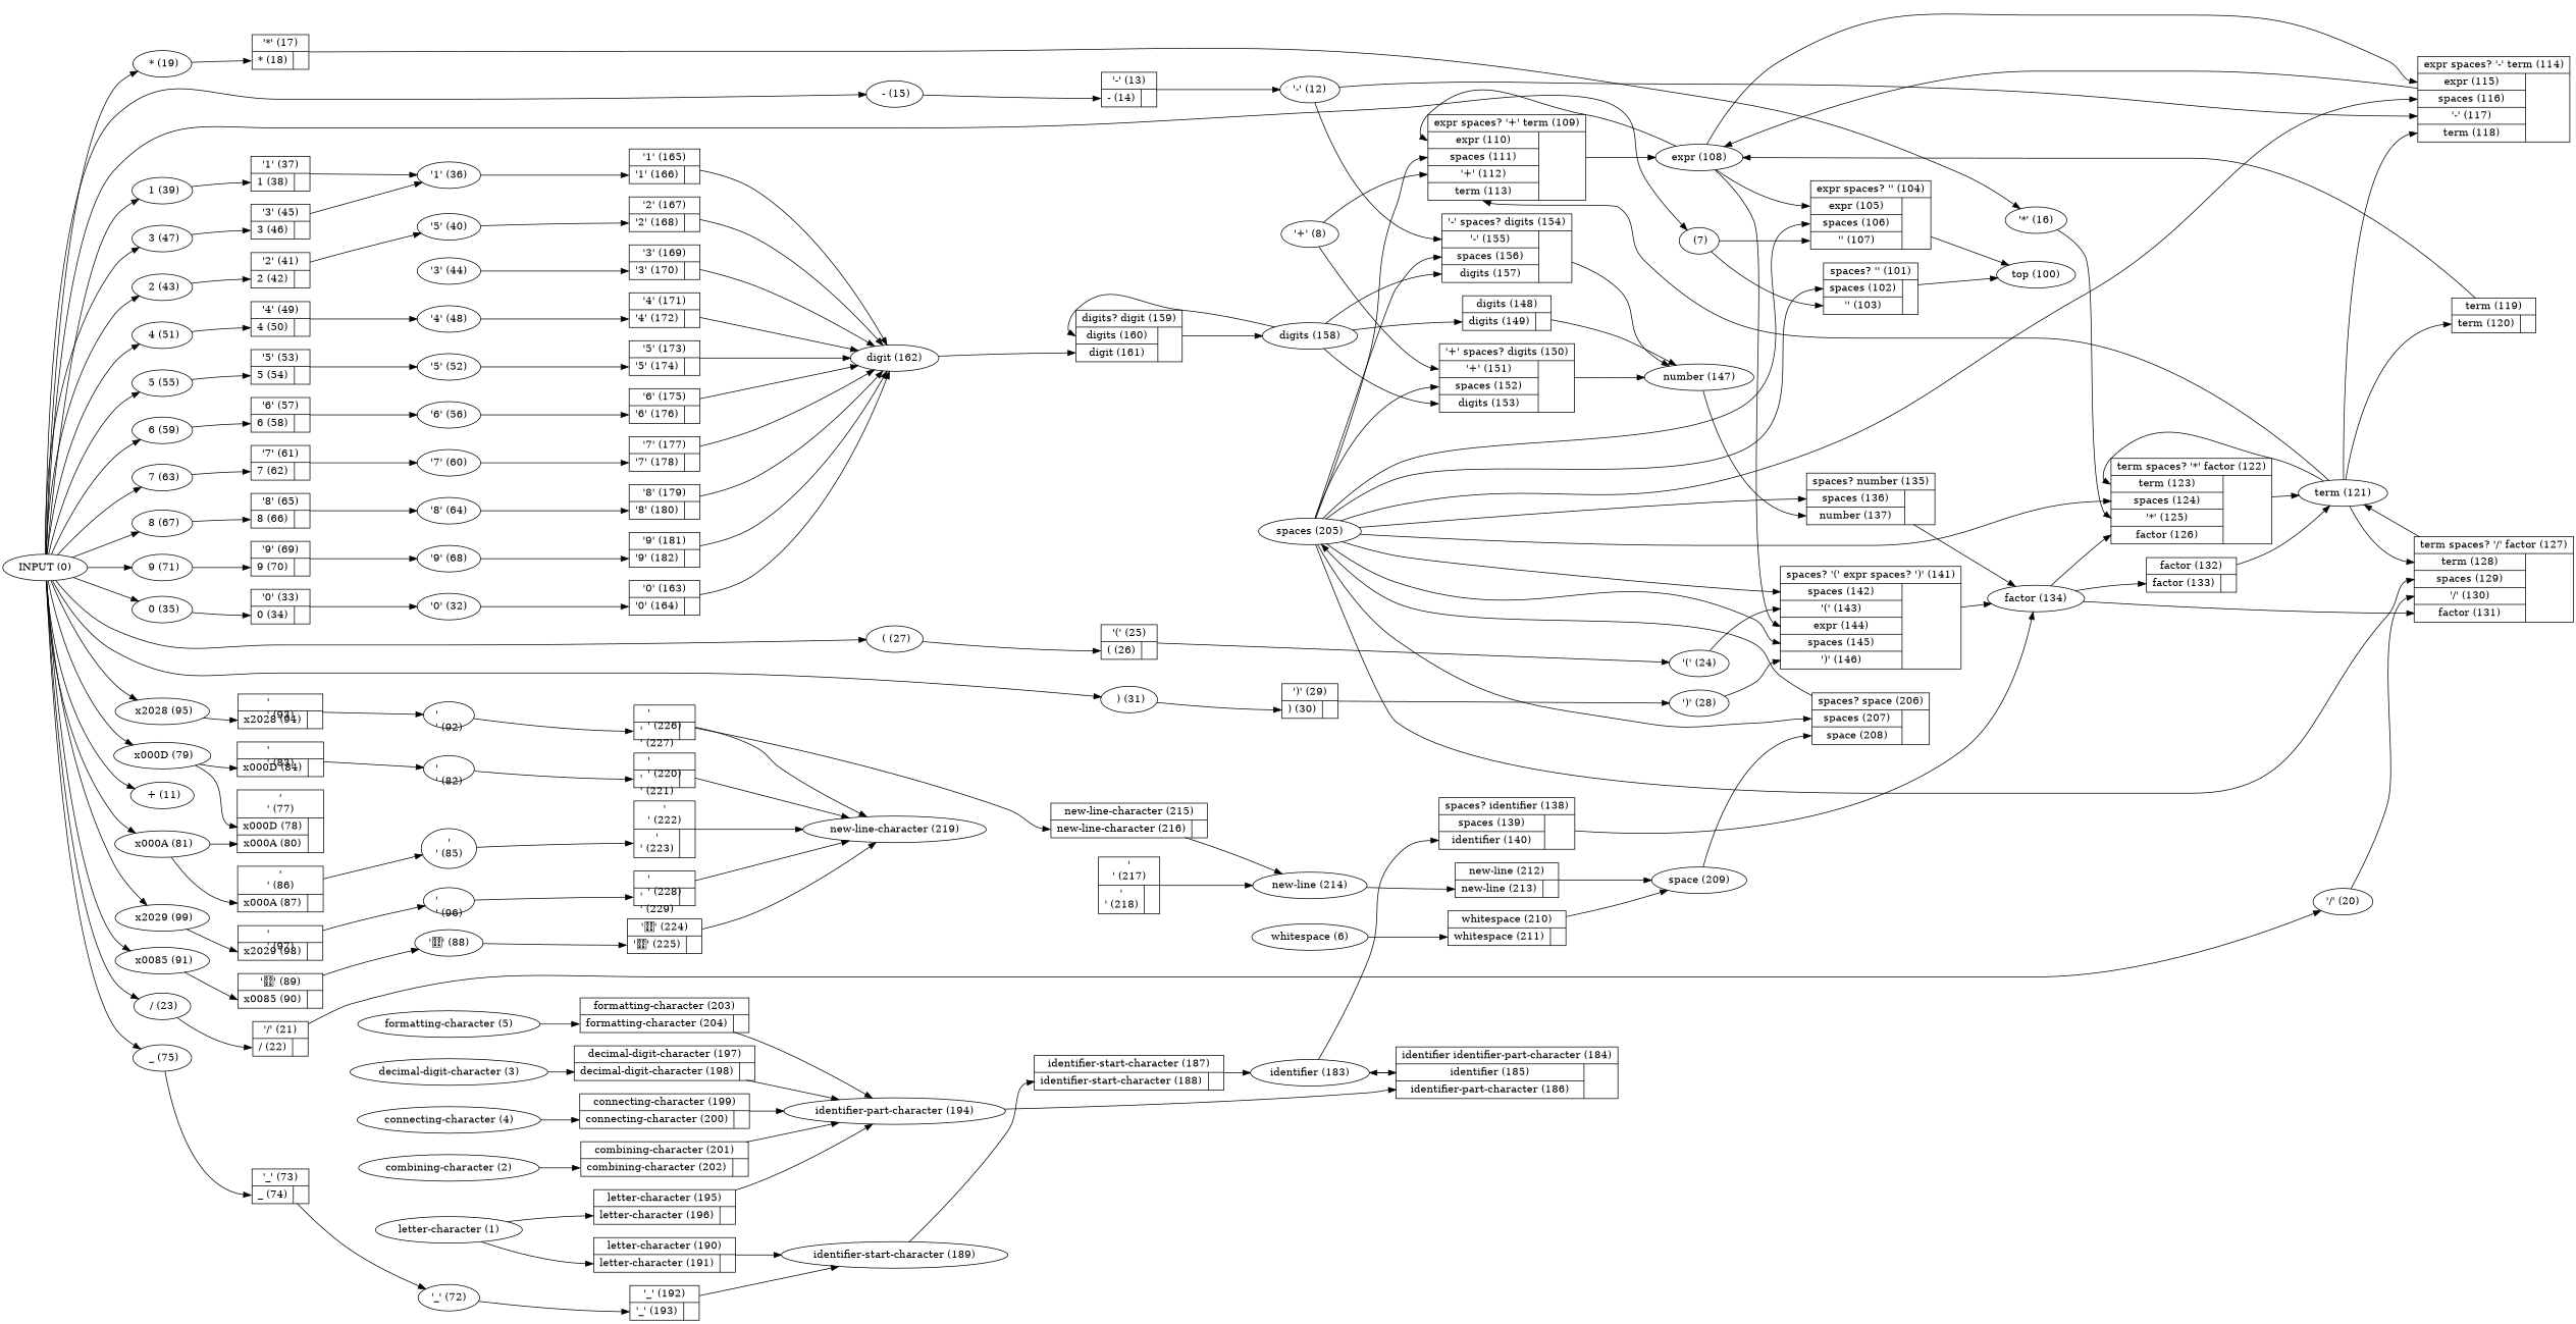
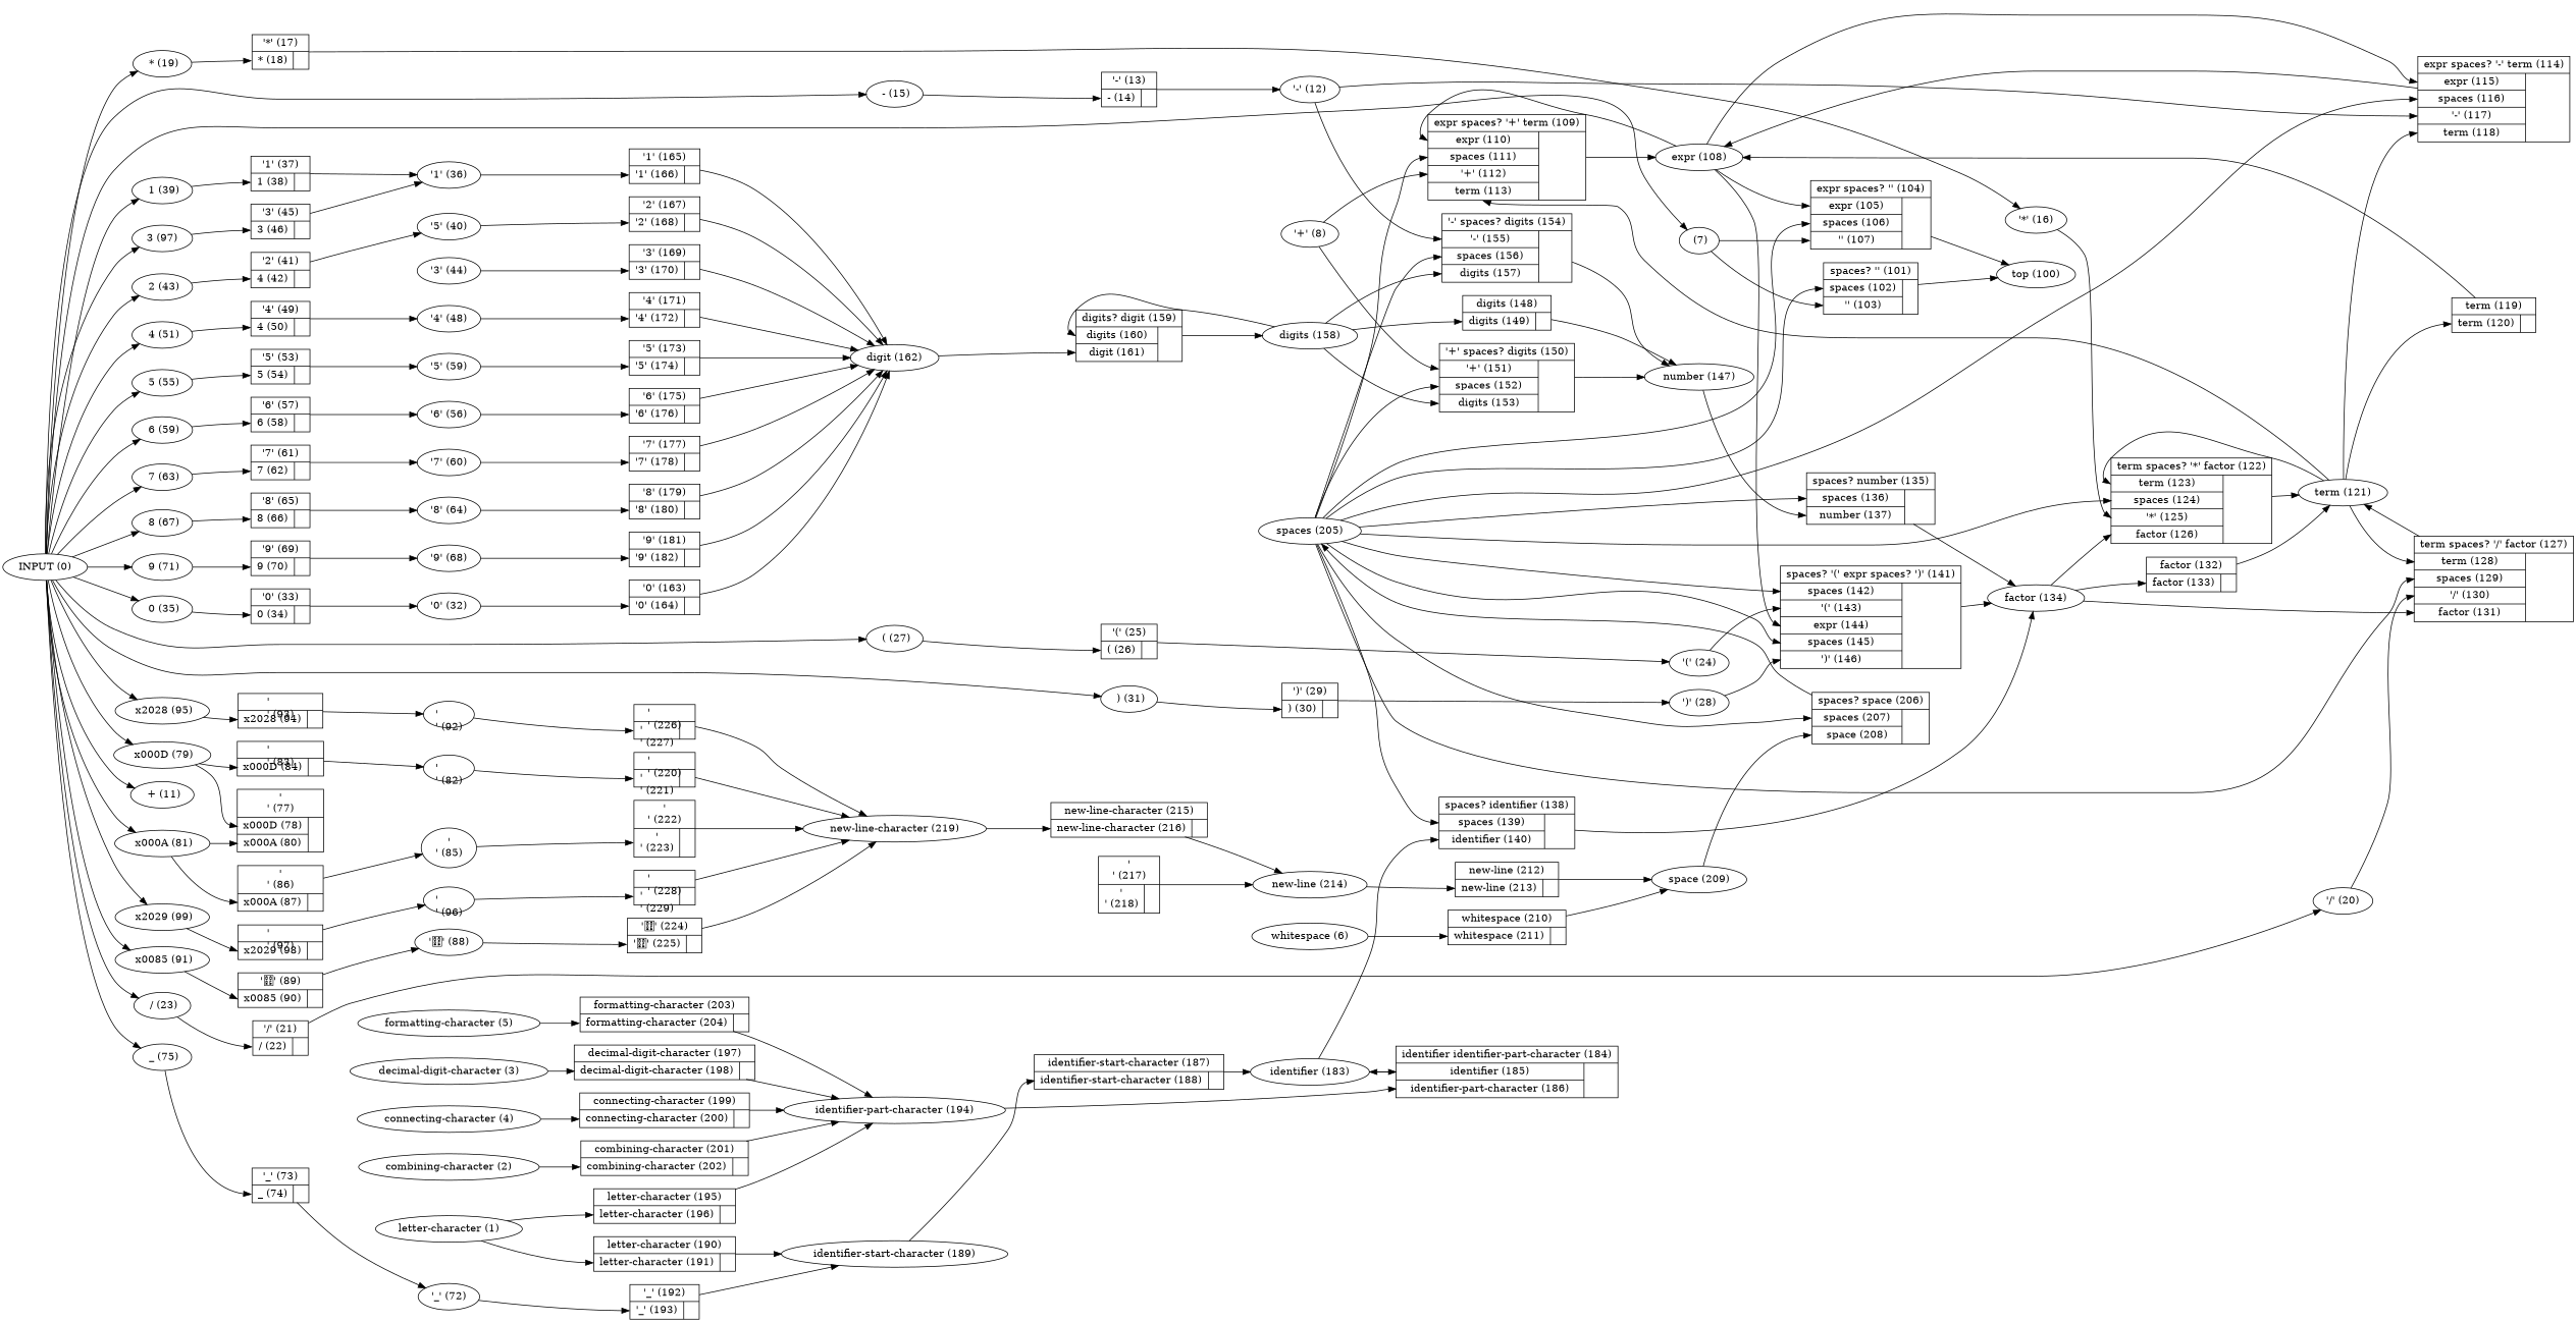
  digraph {
    rankdir=LR
    n1 [label="top (100)"]
    n2 [label="spaces? '' (101)|{{<102>spaces (102)|<103>'' (103)}|<uplink>}" shape=record]
    n3 [label="expr spaces? '' (104)|{{<105>expr (105)|<106>spaces (106)|<107>'' (107)}|<uplink>}" shape=record]
    n4 [label="expr (108)"]
    n5 [label="expr spaces? '+' term (109)|{{<110>expr (110)|<111>spaces (111)|<112>'+' (112)|<113>term (113)}|<uplink>}" shape=record]
    n6 [label="expr spaces? '-' term (114)|{{<115>expr (115)|<116>spaces (116)|<117>'-' (117)|<118>term (118)}|<uplink>}" shape=record]
    n7 [label="spaces? '(' expr spaces? ')' (141)|{{<142>spaces (142)|<143>'(' (143)|<144>expr (144)|<145>spaces (145)|<146>')' (146)}|<uplink>}" shape=record]
    n8 [label="factor (134)"]
    n9 [label="term (119)|{{<120>term (120)}|<uplink>}" shape=record]
    n10 [label="term (121)"]
    n11 [label="term spaces? '*' factor (122)|{{<123>term (123)|<124>spaces (124)|<125>'*' (125)|<126>factor (126)}|<uplink>}" shape=record]
    n12 [label="term spaces? '/' factor (127)|{{<128>term (128)|<129>spaces (129)|<130>'/' (130)|<131>factor (131)}|<uplink>}" shape=record]
    n13 [label="factor (132)|{{<133>factor (133)}|<uplink>}" shape=record]
    n14 [label="spaces? number (135)|{{<136>spaces (136)|<137>number (137)}|<uplink>}" shape=record]
    n15 [label="spaces? identifier (138)|{{<139>spaces (139)|<140>identifier (140)}|<uplink>}" shape=record]
    n16 [label="number (147)"]
    n17 [label="digits (148)|{{<149>digits (149)}|<uplink>}" shape=record]
    n18 [label="'+' spaces? digits (150)|{{<151>'+' (151)|<152>spaces (152)|<153>digits (153)}|<uplink>}" shape=record]
    n19 [label="'-' spaces? digits (154)|{{<155>'-' (155)|<156>spaces (156)|<157>digits (157)}|<uplink>}" shape=record]
    n20 [label="digits (158)"]
    n21 [label="digits? digit (159)|{{<160>digits (160)|<161>digit (161)}|<uplink>}" shape=record]
    n22 [label="digit (162)"]
    n23 [label="'0' (163)|{{<164>'0' (164)}|<uplink>}" shape=record]
    n24 [label="'1' (165)|{{<166>'1' (166)}|<uplink>}" shape=record]
    n25 [label="'2' (167)|{{<168>'2' (168)}|<uplink>}" shape=record]
    n26 [label="'3' (169)|{{<170>'3' (170)}|<uplink>}" shape=record]
    n27 [label="'4' (171)|{{<172>'4' (172)}|<uplink>}" shape=record]
    n28 [label="'5' (173)|{{<174>'5' (174)}|<uplink>}" shape=record]
    n29 [label="'6' (175)|{{<176>'6' (176)}|<uplink>}" shape=record]
    n30 [label="'7' (177)|{{<178>'7' (178)}|<uplink>}" shape=record]
    n31 [label="'8' (179)|{{<180>'8' (180)}|<uplink>}" shape=record]
    n32 [label="'9' (181)|{{<182>'9' (182)}|<uplink>}" shape=record]
    n33 [label="identifier (183)"]
    n34 [label="identifier identifier-part-character (184)|{{<185>identifier (185)|<186>identifier-part-character (186)}|<uplink>}" shape=record]
    n35 [label="identifier-start-character (187)|{{<188>identifier-start-character (188)}|<uplink>}" shape=record]
    n36 [label="identifier-start-character (189)"]
    n37 [label="letter-character (190)|{{<191>letter-character (191)}|<uplink>}" shape=record]
    n38 [label="'_' (192)|{{<193>'_' (193)}|<uplink>}" shape=record]
    n39 [label="identifier-part-character (194)"]
    n40 [label="letter-character (195)|{{<196>letter-character (196)}|<uplink>}" shape=record]
    n41 [label="decimal-digit-character (197)|{{<198>decimal-digit-character (198)}|<uplink>}" shape=record]
    n42 [label="connecting-character (199)|{{<200>connecting-character (200)}|<uplink>}" shape=record]
    n43 [label="combining-character (201)|{{<202>combining-character (202)}|<uplink>}" shape=record]
    n44 [label="formatting-character (203)|{{<204>formatting-character (204)}|<uplink>}" shape=record]
    n45 [label="spaces (205)"]
    n46 [label="spaces? space (206)|{{<207>spaces (207)|<208>space (208)}|<uplink>}" shape=record]
    n47 [label="space (209)"]
    n48 [label="whitespace (210)|{{<211>whitespace (211)}|<uplink>}" shape=record]
    n49 [label="new-line (212)|{{<213>new-line (213)}|<uplink>}" shape=record]
    n50 [label="new-line (214)"]
    n51 [label="new-line-character (215)|{{<216>new-line-character (216)}|<uplink>}" shape=record]
    n52 [label="'&#x000D;&#x000A;' (217)|{{<218>'&#x000D;&#x000A;' (218)}|<uplink>}" shape=record]
    n53 [label="new-line-character (219)"]
    n54 [label="'&#x000D;' (220)|{{<221>'&#x000D;' (221)}|<uplink>}" shape=record]
    n55 [label="'&#x000A;' (222)|{{<223>'&#x000A;' (223)}|<uplink>}" shape=record]
    n56 [label="'&#x0085;' (224)|{{<225>'&#x0085;' (225)}|<uplink>}" shape=record]
    n57 [label="'&#x2028;' (226)|{{<227>'&#x2028;' (227)}|<uplink>}" shape=record]
    n58 [label="'&#x2029;' (228)|{{<229>'&#x2029;' (229)}|<uplink>}" shape=record]
    n59 [label="'+' (8)"]
    n60 [label="'-' (12)"]
    n61 [label="'-' (13)|{{<14>- (14)}|<uplink>}" shape=record]
    n62 [label="'*' (16)"]
    n63 [label="'*' (17)|{{<18>* (18)}|<uplink>}" shape=record]
    n64 [label="'/' (20)"]
    n65 [label="'/' (21)|{{<22>/ (22)}|<uplink>}" shape=record]
    n66 [label="'(' (24)"]
    n67 [label="'(' (25)|{{<26>( (26)}|<uplink>}" shape=record]
    n68 [label="')' (28)"]
    n69 [label="')' (29)|{{<30>) (30)}|<uplink>}" shape=record]
    n70 [label="'0' (32)"]
    n71 [label="'0' (33)|{{<34>0 (34)}|<uplink>}" shape=record]
    n72 [label="'1' (36)"]
    n73 [label="'1' (37)|{{<38>1 (38)}|<uplink>}" shape=record]
    n74 [label="'5' (40)"]
-   n75 [label="'2' (41)|{{<42>2 (42)}|<uplink>}" shape=record]
+   n75 [label="'2' (41)|{{<42>4 (42)}|<uplink>}" shape=record]
    n76 [label="'3' (44)"]
    n77 [label="'3' (45)|{{<46>3 (46)}|<uplink>}" shape=record]
    n78 [label="'4' (48)"]
    n79 [label="'4' (49)|{{<50>4 (50)}|<uplink>}" shape=record]
-   n80 [label="'5' (52)"]
+   n80 [label="'5' (59)"]
    n81 [label="'5' (53)|{{<54>5 (54)}|<uplink>}" shape=record]
    n82 [label="'6' (56)"]
    n83 [label="'6' (57)|{{<58>6 (58)}|<uplink>}" shape=record]
    n84 [label="'7' (60)"]
    n85 [label="'7' (61)|{{<62>7 (62)}|<uplink>}" shape=record]
    n86 [label="'8' (64)"]
    n87 [label="'8' (65)|{{<66>8 (66)}|<uplink>}" shape=record]
    n88 [label="'9' (68)"]
    n89 [label="'9' (69)|{{<70>9 (70)}|<uplink>}" shape=record]
    n90 [label="'_' (72)"]
    n91 [label="'_' (73)|{{<74>_ (74)}|<uplink>}" shape=record]
    n92 [label="'&#x000D;&#x000A;' (77)|{{<78>x000D (78)|<80>x000A (80)}|<uplink>}" shape=record]
    n93 [label="'&#x000D;' (82)"]
    n94 [label="'&#x000D;' (83)|{{<84>x000D (84)}|<uplink>}" shape=record]
    n95 [label="'&#x000A;' (85)"]
    n96 [label="'&#x000A;' (86)|{{<87>x000A (87)}|<uplink>}" shape=record]
    n97 [label="'&#x0085;' (88)"]
    n98 [label="'&#x0085;' (89)|{{<90>x0085 (90)}|<uplink>}" shape=record]
    n99 [label="'&#x2028;' (92)"]
    n100 [label="'&#x2028;' (93)|{{<94>x2028 (94)}|<uplink>}" shape=record]
    n101 [label="'&#x2029;' (96)"]
    n102 [label="'&#x2029;' (97)|{{<98>x2029 (98)}|<uplink>}" shape=record]
    n103 [label="letter-character (1)"]
    n104 [label="combining-character (2)"]
    n105 [label="decimal-digit-character (3)"]
    n106 [label="connecting-character (4)"]
    n107 [label="formatting-character (5)"]
    n108 [label="whitespace (6)"]
    n109 [label=" (7)"]
    n110 [label=" + (11)"]
    n111 [label=" - (15)"]
    n112 [label=" * (19)"]
    n113 [label=" / (23)"]
    n114 [label=" ( (27)"]
    n115 [label=" ) (31)"]
    n116 [label=" 0 (35)"]
    n117 [label=" 1 (39)"]
    n118 [label=" 2 (43)"]
-   n119 [label=" 3 (47)"]
+   n119 [label="3 (97)"]
    n120 [label=" 4 (51)"]
    n121 [label=" 5 (55)"]
    n122 [label=" 6 (59)"]
    n123 [label=" 7 (63)"]
    n124 [label=" 8 (67)"]
    n125 [label=" 9 (71)"]
    n126 [label=" _ (75)"]
    n127 [label=" x000D (79)"]
    n128 [label=" x000A (81)"]
    n129 [label=" x0085 (91)"]
    n130 [label=" x2028 (95)"]
    n131 [label=" x2029 (99)"]
    n132 [label="INPUT (0)"]
    n2 -> n1
    n3 -> n1
    n4 -> n3 [headport=105]
    n4 -> n5 [headport=110]
    n4 -> n6 [headport=115]
    n4 -> n7 [headport=144]
    n5 -> n4
    n6 -> n4
    n7 -> n8
    n8 -> n11 [headport=126]
    n8 -> n12 [headport=131]
    n8 -> n13 [headport=133]
    n9 -> n4
    n10 -> n5 [headport=113]
    n10 -> n6 [headport=118]
    n10 -> n9 [headport=120]
    n10 -> n11 [headport=123]
    n10 -> n12 [headport=128]
    n11 -> n10
    n12 -> n10
    n13 -> n10
    n14 -> n8
    n15 -> n8
    n16 -> n14 [headport=137]
    n17 -> n16
    n18 -> n16
    n19 -> n16
    n20 -> n17 [headport=149]
    n20 -> n18 [headport=153]
    n20 -> n19 [headport=157]
    n20 -> n21 [headport=160]
    n21 -> n20
    n22 -> n21 [headport=161]
    n23 -> n22
    n24 -> n22
    n25 -> n22
    n26 -> n22
    n27 -> n22
    n28 -> n22
    n29 -> n22
    n30 -> n22
    n31 -> n22
    n32 -> n22
    n33 -> n15 [headport=140]
    n33 -> n34 [headport=185]
    n34 -> n33
    n35 -> n33
    n36 -> n35 [headport=188]
    n37 -> n36
    n38 -> n36
    n39 -> n34 [headport=186]
    n40 -> n39
    n41 -> n39
    n42 -> n39
    n43 -> n39
    n44 -> n39
    n45 -> n2 [headport=102]
    n45 -> n3 [headport=106]
    n45 -> n5 [headport=111]
    n45 -> n6 [headport=116]
    n45 -> n7 [headport=142]
    n45 -> n7 [headport=145]
    n45 -> n11 [headport=124]
    n45 -> n12 [headport=129]
    n45 -> n14 [headport=136]
+   n45 -> n15 [headport=139]
    n45 -> n18 [headport=152]
    n45 -> n19 [headport=156]
    n45 -> n46 [headport=207]
    n46 -> n45
    n47 -> n46 [headport=208]
    n48 -> n47
    n49 -> n47
    n50 -> n49 [headport=213]
    n51 -> n50
    n52 -> n50
-   n57 -> n51 [headport=216]
+   n53 -> n51 [headport=216]
    n54 -> n53
    n55 -> n53
    n56 -> n53
    n57 -> n53
    n58 -> n53
    n59 -> n5 [headport=112]
    n59 -> n18 [headport=151]
    n60 -> n6 [headport=117]
    n60 -> n19 [headport=155]
    n61 -> n60
    n62 -> n11 [headport=125]
    n63 -> n62
    n64 -> n12 [headport=130]
    n65 -> n64
    n66 -> n7 [headport=143]
    n67 -> n66
    n68 -> n7 [headport=146]
    n69 -> n68
    n70 -> n23 [headport=164]
    n71 -> n70
    n72 -> n24 [headport=166]
    n73 -> n72
    n74 -> n25 [headport=168]
    n75 -> n74
    n76 -> n26 [headport=170]
    n77 -> n72
    n78 -> n27 [headport=172]
    n79 -> n78
    n80 -> n28 [headport=174]
    n81 -> n80
    n82 -> n29 [headport=176]
    n83 -> n82
    n84 -> n30 [headport=178]
    n85 -> n84
    n86 -> n31 [headport=180]
    n87 -> n86
    n88 -> n32 [headport=182]
    n89 -> n88
    n90 -> n38 [headport=193]
    n91 -> n90
    n93 -> n54 [headport=221]
    n94 -> n93
    n95 -> n55 [headport=223]
    n96 -> n95
    n97 -> n56 [headport=225]
    n98 -> n97
    n99 -> n57 [headport=227]
    n100 -> n99
    n101 -> n58 [headport=229]
    n102 -> n101
    n103 -> n37 [headport=191]
    n103 -> n40 [headport=196]
    n104 -> n43 [headport=202]
    n105 -> n41 [headport=198]
    n106 -> n42 [headport=200]
    n107 -> n44 [headport=204]
    n108 -> n48 [headport=211]
    n109 -> n2 [headport=103]
    n109 -> n3 [headport=107]
    n111 -> n61 [headport=14]
    n112 -> n63 [headport=18]
    n113 -> n65 [headport=22]
    n114 -> n67 [headport=26]
    n115 -> n69 [headport=30]
    n116 -> n71 [headport=34]
    n117 -> n73 [headport=38]
    n118 -> n75 [headport=42]
    n119 -> n77 [headport=46]
    n120 -> n79 [headport=50]
    n121 -> n81 [headport=54]
    n122 -> n83 [headport=58]
    n123 -> n85 [headport=62]
    n124 -> n87 [headport=66]
    n125 -> n89 [headport=70]
    n126 -> n91 [headport=74]
    n127 -> n92 [headport=78]
    n127 -> n94 [headport=84]
    n128 -> n92 [headport=80]
    n128 -> n96 [headport=87]
    n129 -> n98 [headport=90]
    n130 -> n100 [headport=94]
    n131 -> n102 [headport=98]
    n132 -> n109
    n132 -> n110
    n132 -> n111
    n132 -> n112
    n132 -> n113
    n132 -> n114
    n132 -> n115
    n132 -> n116
    n132 -> n117
    n132 -> n118
    n132 -> n119
    n132 -> n120
    n132 -> n121
    n132 -> n122
    n132 -> n123
    n132 -> n124
    n132 -> n125
    n132 -> n126
    n132 -> n127
    n132 -> n128
    n132 -> n129
    n132 -> n130
    n132 -> n131
  }
